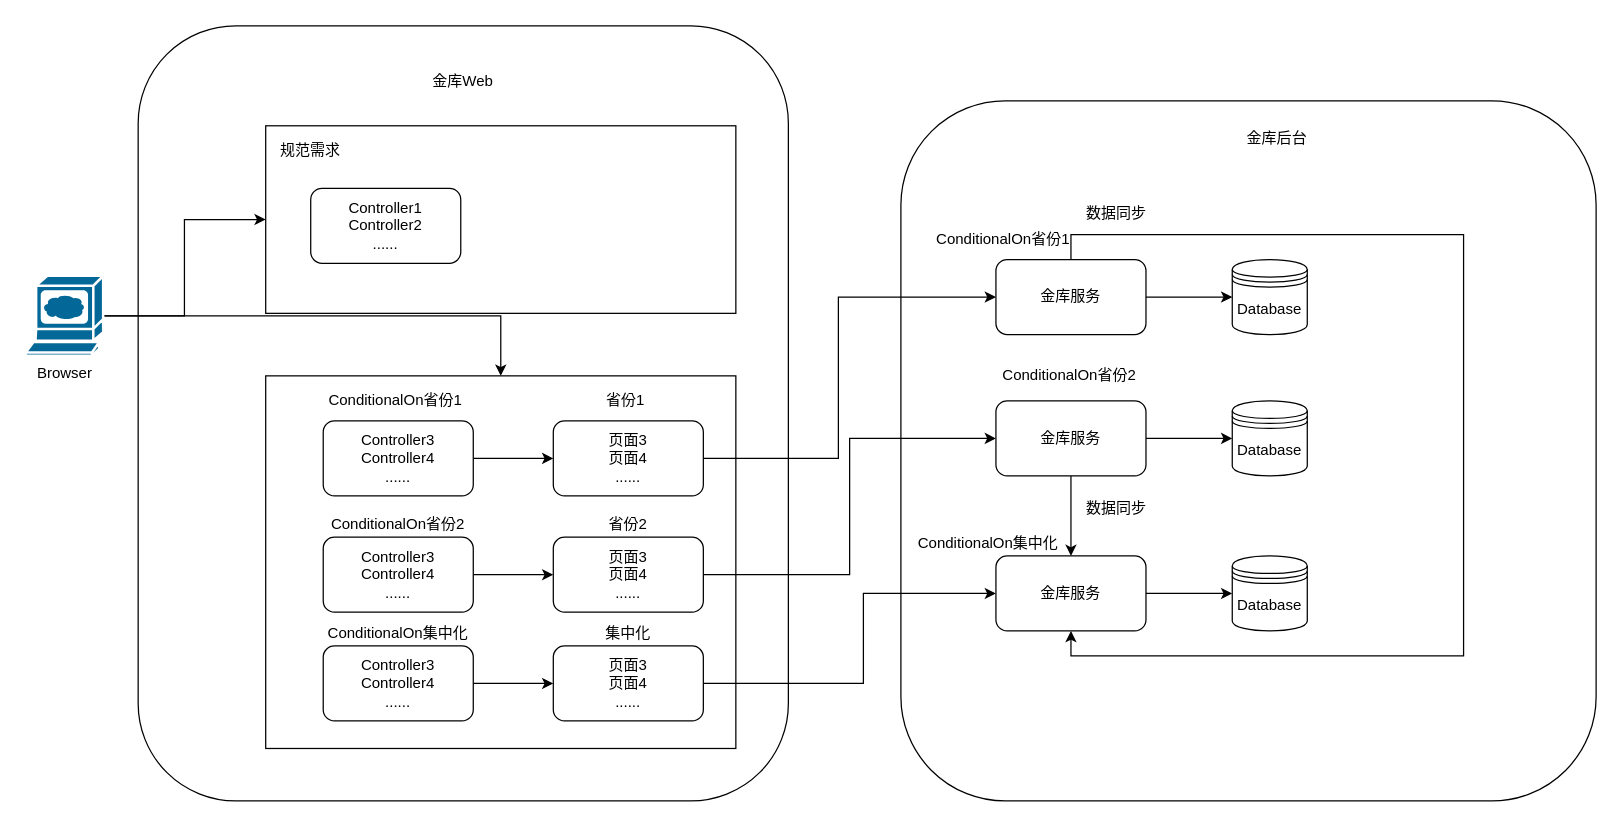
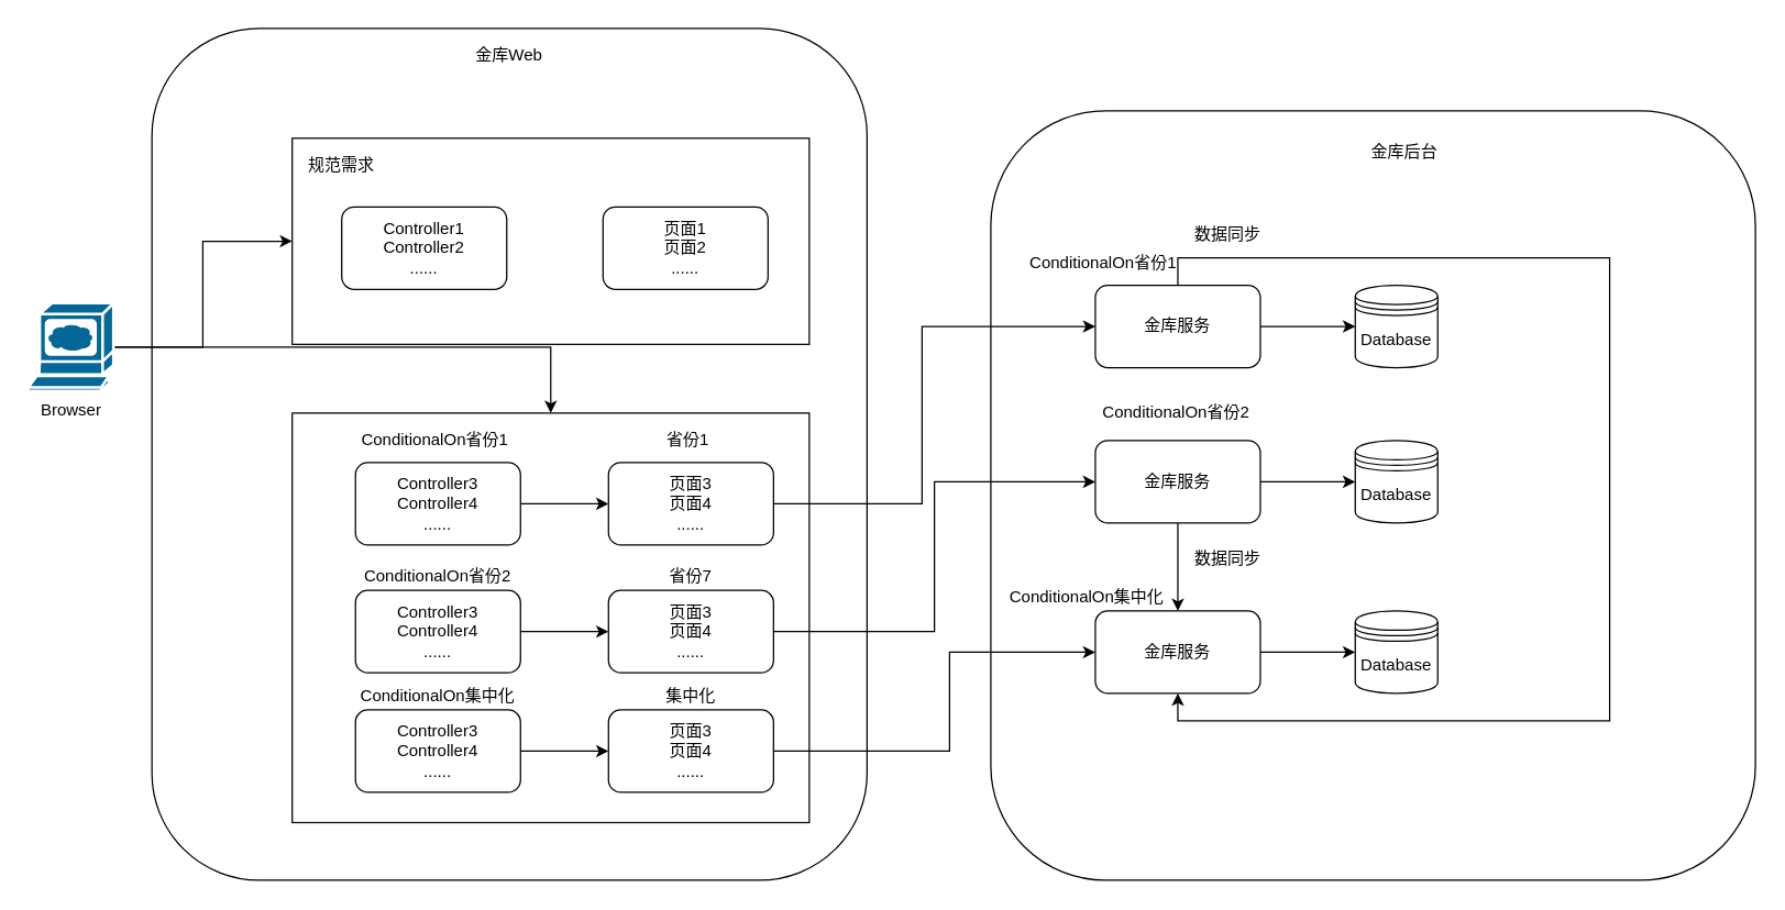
  <mxCell id="0" />
  <mxCell id="1" parent="0" />
  <mxCell id="2" value="" style="rounded=0;whiteSpace=wrap;html=1;" vertex="1" parent="1"><mxGeometry x="750" y="160" width="210" height="390" as="geometry" /></mxCell>
  <mxCell id="3" value="" style="rounded=1;whiteSpace=wrap;html=1;" vertex="1" parent="1"><mxGeometry x="110" y="20" width="520" height="620" as="geometry" /></mxCell>
  <mxCell id="4" value="" style="rounded=0;whiteSpace=wrap;html=1;" vertex="1" parent="1"><mxGeometry x="212" y="300" width="376" height="298" as="geometry" /></mxCell>
  <mxCell id="5" value="" style="rounded=0;whiteSpace=wrap;html=1;" vertex="1" parent="1"><mxGeometry x="212" y="100" width="376" height="150" as="geometry" /></mxCell>
  <mxCell id="6" value="" style="rounded=1;whiteSpace=wrap;html=1;" vertex="1" parent="1"><mxGeometry x="720" y="80" width="556" height="560" as="geometry" /></mxCell>
+ <mxCell id="7" value="页面1&lt;br&gt;页面2&lt;br&gt;......" style="rounded=1;whiteSpace=wrap;html=1;" vertex="1" parent="1"><mxGeometry x="438" y="150" width="120" height="60" as="geometry" /></mxCell>
  <mxCell id="8" style="edgeStyle=orthogonalEdgeStyle;rounded=0;orthogonalLoop=1;jettySize=auto;html=1;entryX=0;entryY=0.5;entryDx=0;entryDy=0;" edge="1" parent="1" source="9" target="33"><mxGeometry relative="1" as="geometry"><Array as="points"><mxPoint x="670" y="366" /><mxPoint x="670" y="237" /></Array></mxGeometry></mxCell>
  <mxCell id="9" value="页面3&lt;br&gt;页面4&lt;br&gt;......" style="rounded=1;whiteSpace=wrap;html=1;" vertex="1" parent="1"><mxGeometry x="442" y="336" width="120" height="60" as="geometry" /></mxCell>
  <mxCell id="10" style="edgeStyle=orthogonalEdgeStyle;rounded=0;orthogonalLoop=1;jettySize=auto;html=1;entryX=0;entryY=0.5;entryDx=0;entryDy=0;" edge="1" parent="1" source="11" target="37"><mxGeometry relative="1" as="geometry" /></mxCell>
  <mxCell id="11" value="页面3&lt;br&gt;页面4&lt;br&gt;......" style="rounded=1;whiteSpace=wrap;html=1;" vertex="1" parent="1"><mxGeometry x="442" y="429" width="120" height="60" as="geometry" /></mxCell>
- <mxCell id="12" value="省份2" style="text;html=1;strokeColor=none;fillColor=none;align=center;verticalAlign=middle;whiteSpace=wrap;rounded=0;" vertex="1" parent="1"><mxGeometry x="482" y="409" width="40" height="20" as="geometry" /></mxCell>
+ <mxCell id="12" value="省份7" style="text;html=1;strokeColor=none;fillColor=none;align=center;verticalAlign=middle;whiteSpace=wrap;rounded=0;" vertex="1" parent="1"><mxGeometry x="482" y="409" width="40" height="20" as="geometry" /></mxCell>
  <mxCell id="13" style="edgeStyle=orthogonalEdgeStyle;rounded=0;orthogonalLoop=1;jettySize=auto;html=1;entryX=0;entryY=0.5;entryDx=0;entryDy=0;" edge="1" parent="1" source="14" target="40"><mxGeometry relative="1" as="geometry"><Array as="points"><mxPoint x="690" y="546" /><mxPoint x="690" y="474" /></Array></mxGeometry></mxCell>
  <mxCell id="14" value="页面3&lt;br&gt;页面4&lt;br&gt;......" style="rounded=1;whiteSpace=wrap;html=1;" vertex="1" parent="1"><mxGeometry x="442" y="516" width="120" height="60" as="geometry" /></mxCell>
  <mxCell id="15" value="集中化" style="text;html=1;strokeColor=none;fillColor=none;align=center;verticalAlign=middle;whiteSpace=wrap;rounded=0;" vertex="1" parent="1"><mxGeometry x="482" y="496" width="40" height="20" as="geometry" /></mxCell>
  <mxCell id="16" value="规范需求" style="text;html=1;strokeColor=none;fillColor=none;align=center;verticalAlign=middle;whiteSpace=wrap;rounded=0;" vertex="1" parent="1"><mxGeometry x="198" y="110" width="100" height="20" as="geometry" /></mxCell>
- <mxCell id="17" value="金库Web" style="text;html=1;strokeColor=none;fillColor=none;align=center;verticalAlign=middle;whiteSpace=wrap;rounded=0;" vertex="1" parent="1"><mxGeometry x="327" y="55" width="86" height="20" as="geometry" /></mxCell>
+ <mxCell id="17" value="金库Web" style="text;html=1;strokeColor=none;fillColor=none;align=center;verticalAlign=middle;whiteSpace=wrap;rounded=0;" vertex="1" parent="1"><mxGeometry x="327" y="30" width="86" height="20" as="geometry" /></mxCell>
  <mxCell id="18" value="Controller1&lt;br&gt;Controller2&lt;br&gt;......" style="rounded=1;whiteSpace=wrap;html=1;" vertex="1" parent="1"><mxGeometry x="248" y="150" width="120" height="60" as="geometry" /></mxCell>
  <mxCell id="19" style="edgeStyle=orthogonalEdgeStyle;rounded=0;orthogonalLoop=1;jettySize=auto;html=1;entryX=0;entryY=0.5;entryDx=0;entryDy=0;" edge="1" parent="1" source="20" target="9"><mxGeometry relative="1" as="geometry" /></mxCell>
  <mxCell id="20" value="Controller3&lt;br&gt;Controller4&lt;br&gt;......" style="rounded=1;whiteSpace=wrap;html=1;" vertex="1" parent="1"><mxGeometry x="258" y="336" width="120" height="60" as="geometry" /></mxCell>
  <mxCell id="21" value="ConditionalOn省份1" style="text;html=1;strokeColor=none;fillColor=none;align=center;verticalAlign=middle;whiteSpace=wrap;rounded=0;" vertex="1" parent="1"><mxGeometry x="241" y="310" width="150" height="20" as="geometry" /></mxCell>
  <mxCell id="22" style="edgeStyle=orthogonalEdgeStyle;rounded=0;orthogonalLoop=1;jettySize=auto;html=1;" edge="1" parent="1" source="23" target="11"><mxGeometry relative="1" as="geometry" /></mxCell>
  <mxCell id="23" value="Controller3&lt;br&gt;Controller4&lt;br&gt;......" style="rounded=1;whiteSpace=wrap;html=1;" vertex="1" parent="1"><mxGeometry x="258" y="429" width="120" height="60" as="geometry" /></mxCell>
  <mxCell id="24" value="ConditionalOn省份2" style="text;html=1;strokeColor=none;fillColor=none;align=center;verticalAlign=middle;whiteSpace=wrap;rounded=0;" vertex="1" parent="1"><mxGeometry x="258" y="409" width="120" height="20" as="geometry" /></mxCell>
  <mxCell id="25" style="edgeStyle=orthogonalEdgeStyle;rounded=0;orthogonalLoop=1;jettySize=auto;html=1;" edge="1" parent="1" source="26" target="14"><mxGeometry relative="1" as="geometry" /></mxCell>
  <mxCell id="26" value="Controller3&lt;br&gt;Controller4&lt;br&gt;......" style="rounded=1;whiteSpace=wrap;html=1;" vertex="1" parent="1"><mxGeometry x="258" y="516" width="120" height="60" as="geometry" /></mxCell>
  <mxCell id="27" value="ConditionalOn集中化" style="text;html=1;strokeColor=none;fillColor=none;align=center;verticalAlign=middle;whiteSpace=wrap;rounded=0;" vertex="1" parent="1"><mxGeometry x="258" y="496" width="120" height="20" as="geometry" /></mxCell>
  <mxCell id="28" value="金库后台" style="text;html=1;strokeColor=none;fillColor=none;align=center;verticalAlign=middle;whiteSpace=wrap;rounded=0;" vertex="1" parent="1"><mxGeometry x="975" y="100" width="92" height="20" as="geometry" /></mxCell>
  <mxCell id="29" value="Database" style="shape=datastore;whiteSpace=wrap;html=1;" vertex="1" parent="1"><mxGeometry x="985" y="207" width="60" height="60" as="geometry" /></mxCell>
  <mxCell id="30" value="省份1" style="text;html=1;strokeColor=none;fillColor=none;align=center;verticalAlign=middle;whiteSpace=wrap;rounded=0;" vertex="1" parent="1"><mxGeometry x="480" y="310" width="40" height="20" as="geometry" /></mxCell>
  <mxCell id="31" style="edgeStyle=orthogonalEdgeStyle;rounded=0;orthogonalLoop=1;jettySize=auto;html=1;" edge="1" parent="1" source="33" target="29"><mxGeometry relative="1" as="geometry" /></mxCell>
  <mxCell id="32" style="edgeStyle=orthogonalEdgeStyle;rounded=0;orthogonalLoop=1;jettySize=auto;html=1;entryX=0.5;entryY=1;entryDx=0;entryDy=0;exitX=0.5;exitY=0;exitDx=0;exitDy=0;" edge="1" parent="1" source="33" target="40"><mxGeometry relative="1" as="geometry"><Array as="points"><mxPoint x="856" y="187" /><mxPoint x="1170" y="187" /><mxPoint x="1170" y="524" /><mxPoint x="856" y="524" /></Array></mxGeometry></mxCell>
  <mxCell id="33" value="金库服务" style="rounded=1;whiteSpace=wrap;html=1;" vertex="1" parent="1"><mxGeometry x="796" y="207" width="120" height="60" as="geometry" /></mxCell>
  <mxCell id="34" value="ConditionalOn省份1" style="text;html=1;strokeColor=none;fillColor=none;align=center;verticalAlign=middle;whiteSpace=wrap;rounded=0;" vertex="1" parent="1"><mxGeometry x="727" y="181" width="150" height="20" as="geometry" /></mxCell>
  <mxCell id="35" style="edgeStyle=orthogonalEdgeStyle;rounded=0;orthogonalLoop=1;jettySize=auto;html=1;" edge="1" parent="1" source="37" target="42"><mxGeometry relative="1" as="geometry" /></mxCell>
  <mxCell id="36" style="edgeStyle=orthogonalEdgeStyle;rounded=0;orthogonalLoop=1;jettySize=auto;html=1;" edge="1" parent="1" source="37" target="40"><mxGeometry relative="1" as="geometry" /></mxCell>
  <mxCell id="37" value="金库服务" style="rounded=1;whiteSpace=wrap;html=1;" vertex="1" parent="1"><mxGeometry x="796" y="320" width="120" height="60" as="geometry" /></mxCell>
  <mxCell id="38" value="ConditionalOn省份2" style="text;html=1;strokeColor=none;fillColor=none;align=center;verticalAlign=middle;whiteSpace=wrap;rounded=0;" vertex="1" parent="1"><mxGeometry x="795" y="290" width="120" height="20" as="geometry" /></mxCell>
  <mxCell id="39" style="edgeStyle=orthogonalEdgeStyle;rounded=0;orthogonalLoop=1;jettySize=auto;html=1;" edge="1" parent="1" source="40" target="43"><mxGeometry relative="1" as="geometry" /></mxCell>
  <mxCell id="40" value="金库服务" style="rounded=1;whiteSpace=wrap;html=1;" vertex="1" parent="1"><mxGeometry x="796" y="444" width="120" height="60" as="geometry" /></mxCell>
  <mxCell id="41" value="ConditionalOn集中化" style="text;html=1;strokeColor=none;fillColor=none;align=center;verticalAlign=middle;whiteSpace=wrap;rounded=0;" vertex="1" parent="1"><mxGeometry x="730" y="424" width="120" height="20" as="geometry" /></mxCell>
  <mxCell id="42" value="&lt;span&gt;Database&lt;/span&gt;" style="shape=datastore;whiteSpace=wrap;html=1;" vertex="1" parent="1"><mxGeometry x="985" y="320" width="60" height="60" as="geometry" /></mxCell>
  <mxCell id="43" value="&lt;span&gt;Database&lt;/span&gt;" style="shape=datastore;whiteSpace=wrap;html=1;" vertex="1" parent="1"><mxGeometry x="985" y="444" width="60" height="60" as="geometry" /></mxCell>
  <mxCell id="44" style="edgeStyle=orthogonalEdgeStyle;rounded=0;orthogonalLoop=1;jettySize=auto;html=1;entryX=0;entryY=0.5;entryDx=0;entryDy=0;" edge="1" parent="1" source="46" target="5"><mxGeometry relative="1" as="geometry" /></mxCell>
  <mxCell id="45" style="edgeStyle=orthogonalEdgeStyle;rounded=0;orthogonalLoop=1;jettySize=auto;html=1;" edge="1" parent="1" source="46" target="4"><mxGeometry relative="1" as="geometry" /></mxCell>
  <mxCell id="46" value="Browser" style="shape=mxgraph.cisco.computers_and_peripherals.web_browser;html=1;pointerEvents=1;dashed=0;fillColor=#036897;strokeColor=#ffffff;strokeWidth=2;verticalLabelPosition=bottom;verticalAlign=top;align=center;outlineConnect=0;" vertex="1" parent="1"><mxGeometry x="20" y="220" width="62" height="64" as="geometry" /></mxCell>
  <mxCell id="47" value="数据同步" style="text;html=1;strokeColor=none;fillColor=none;align=center;verticalAlign=middle;whiteSpace=wrap;rounded=0;" vertex="1" parent="1"><mxGeometry x="860" y="396" width="65" height="20" as="geometry" /></mxCell>
  <mxCell id="48" value="数据同步" style="text;html=1;strokeColor=none;fillColor=none;align=center;verticalAlign=middle;whiteSpace=wrap;rounded=0;" vertex="1" parent="1"><mxGeometry x="860" y="160" width="65" height="20" as="geometry" /></mxCell>
